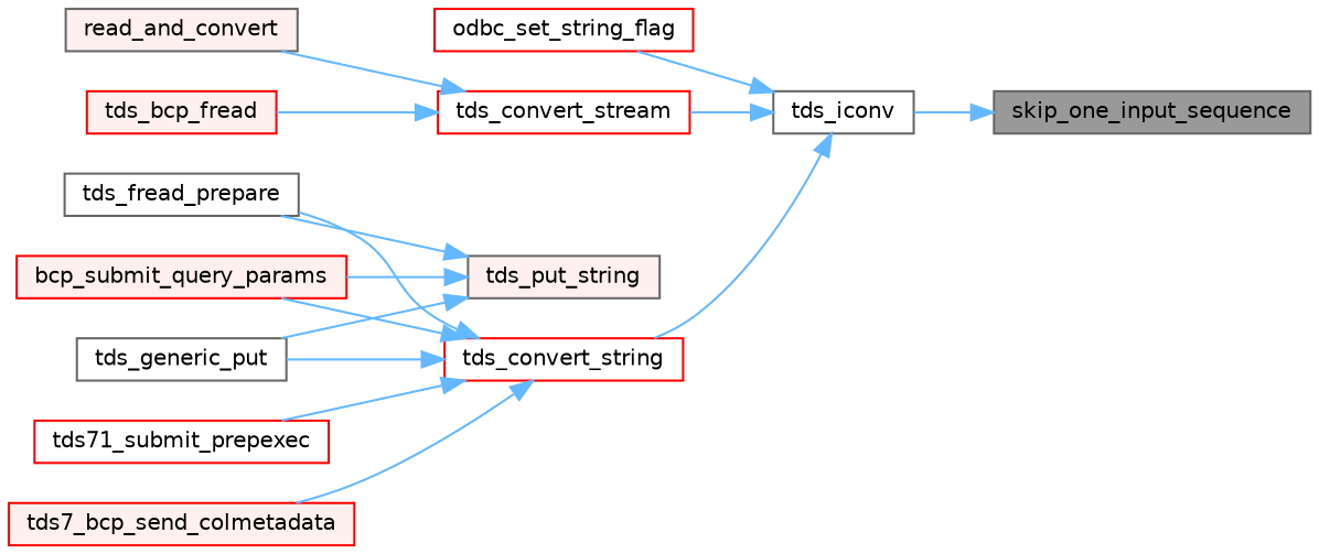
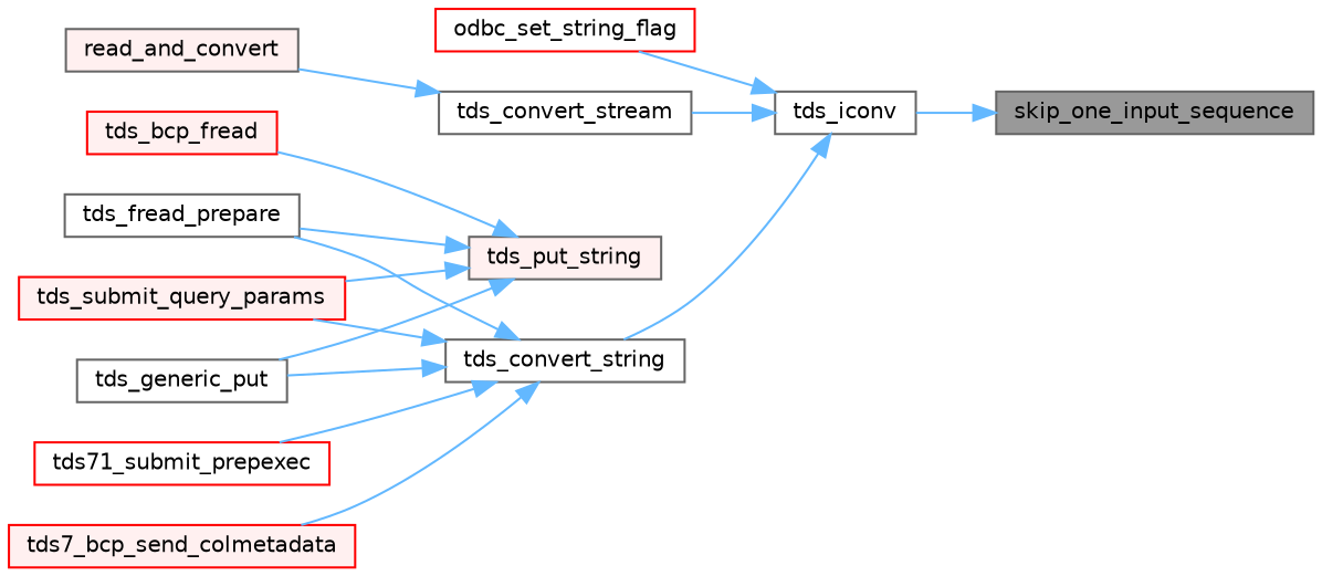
  digraph {
    rankdir=RL
    node [color=grey40 fillcolor=white fontname=Helvetica fontsize=10 shape=box style=filled]
    edge [color=steelblue1 dir=back fontname=Helvetica fontsize=10 labelfontname=Helvetica labelfontsize=10 style=solid]
    n1 [color=gray40 fillcolor=grey60 fontcolor=black height=0.2 label=skip_one_input_sequence width=0.4]
    n2 [height=0.2 label=tds_iconv width=0.4]
    n3 [color=red height=0.2 label=odbc_set_string_flag width=0.4]
-   n4 [color=red height=0.2 label=tds_convert_stream width=0.4]
-   n5 [color=red height=0.2 label=tds_convert_string width=0.4]
+   n4 [height=0.2 label=tds_convert_stream width=0.4]
+   n5 [height=0.2 label=tds_convert_string width=0.4]
    n6 [fillcolor="#FFF0F0" height=0.2 label=read_and_convert width=0.4]
    n7 [color=red fillcolor="#FFF0F0" height=0.2 label=tds_bcp_fread width=0.4]
    n8 [height=0.2 label=tds_generic_put width=0.4]
    n9 [height=0.2 label=tds_fread_prepare width=0.4]
-   n10 [color=red fillcolor="#FFF0F0" height=0.2 label=bcp_submit_query_params width=0.4]
+   n10 [color=red fillcolor="#FFF0F0" height=0.2 label=tds_submit_query_params width=0.4]
    n11 [color=red height=0.2 label=tds71_submit_prepexec width=0.4]
    n12 [color=red fillcolor="#FFF0F0" height=0.2 label=tds7_bcp_send_colmetadata width=0.4]
    n13 [fillcolor="#FFF0F0" height=0.2 label=tds_put_string width=0.4]
    n1 -> n2
    n2 -> n3
    n2 -> n4
    n2 -> n5
    n4 -> n6
-   n4 -> n7
+   n13 -> n7
    n5 -> n8
    n5 -> n9
    n5 -> n10
    n5 -> n11
    n5 -> n12
    n13 -> n8
    n13 -> n9
    n13 -> n10
  }
